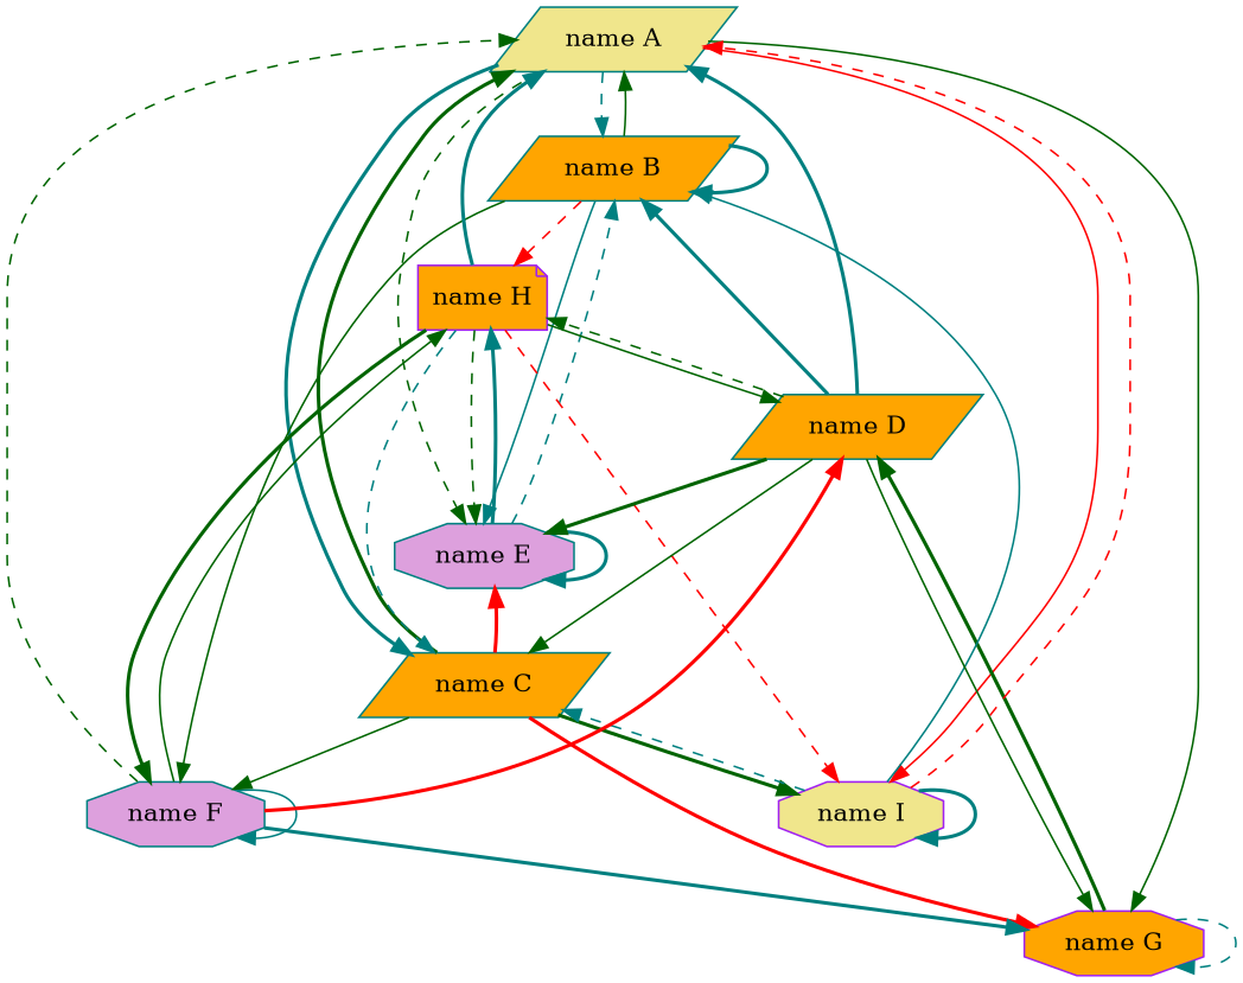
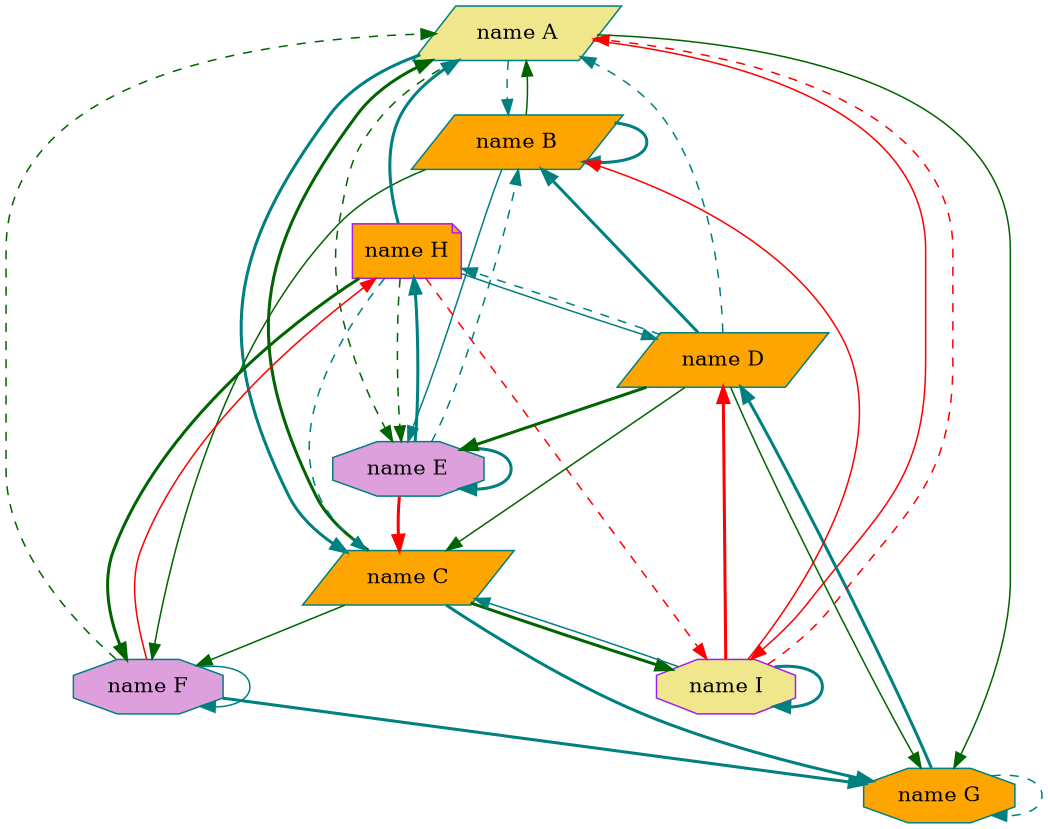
  digraph {
    node [color=teal fillcolor=orange shape=parallelogram style=filled]
    edge [color=teal style=bold]
    n1 [fillcolor=khaki label="name A"]
    n2 [label="name B"]
    n3 [label="name C"]
    n4 [fillcolor=plum label="name E" shape=octagon]
-   n5 [color=purple label="name G" shape=octagon]
+   n5 [label="name G" shape=octagon]
    n6 [color=purple fillcolor=khaki label="name I" shape=octagon]
    n7 [fillcolor=plum label="name F" shape=octagon]
    n8 [color=purple label="name H" shape=note]
    n9 [label="name D"]
    n1 -> n2 [style=dashed]
    n1 -> n3
    n1 -> n4 [color=darkgreen style=dashed]
    n1 -> n5 [color=darkgreen style=solid]
    n1 -> n6 [color=red style=solid]
    n2 -> n1 [color=darkgreen style=solid]
    n2 -> n2
    n2 -> n4 [style=solid]
    n2 -> n7 [color=darkgreen style=solid]
-   n2 -> n8 [color=red style=dashed]
    n3 -> n1 [color=darkgreen]
-   n3 -> n4 [color=red]
-   n3 -> n5 [color=red]
+   n4 -> n3 [color=red]
+   n3 -> n5
    n3 -> n6 [color=darkgreen]
    n3 -> n7 [color=darkgreen style=solid]
    n4 -> n2 [style=dashed]
    n4 -> n4
    n4 -> n8
    n5 -> n5 [style=dashed]
-   n5 -> n9 [color=darkgreen]
+   n5 -> n9
    n6 -> n1 [color=red style=dashed]
-   n6 -> n2 [style=solid]
-   n6 -> n3 [style=dashed]
+   n6 -> n2 [color=red style=solid]
+   n6 -> n3 [style=solid]
    n6 -> n6
-   n7 -> n9 [color=red]
+   n6 -> n9 [color=red]
    n7 -> n1 [color=darkgreen style=dashed]
    n7 -> n5
    n7 -> n7 [style=solid]
-   n7 -> n8 [color=darkgreen style=solid]
+   n7 -> n8 [color=red style=solid]
    n8 -> n1
    n8 -> n3 [style=dashed]
    n8 -> n4 [color=darkgreen style=dashed]
    n8 -> n6 [color=red style=dashed]
    n8 -> n7 [color=darkgreen]
-   n8 -> n9 [color=darkgreen style=solid]
-   n9 -> n1
+   n8 -> n9 [style=solid]
+   n9 -> n1 [style=dashed]
    n9 -> n2
    n9 -> n3 [color=darkgreen style=solid]
    n9 -> n4 [color=darkgreen]
    n9 -> n5 [color=darkgreen style=solid]
-   n9 -> n8 [color=darkgreen style=dashed]
+   n9 -> n8 [style=dashed]
  }
